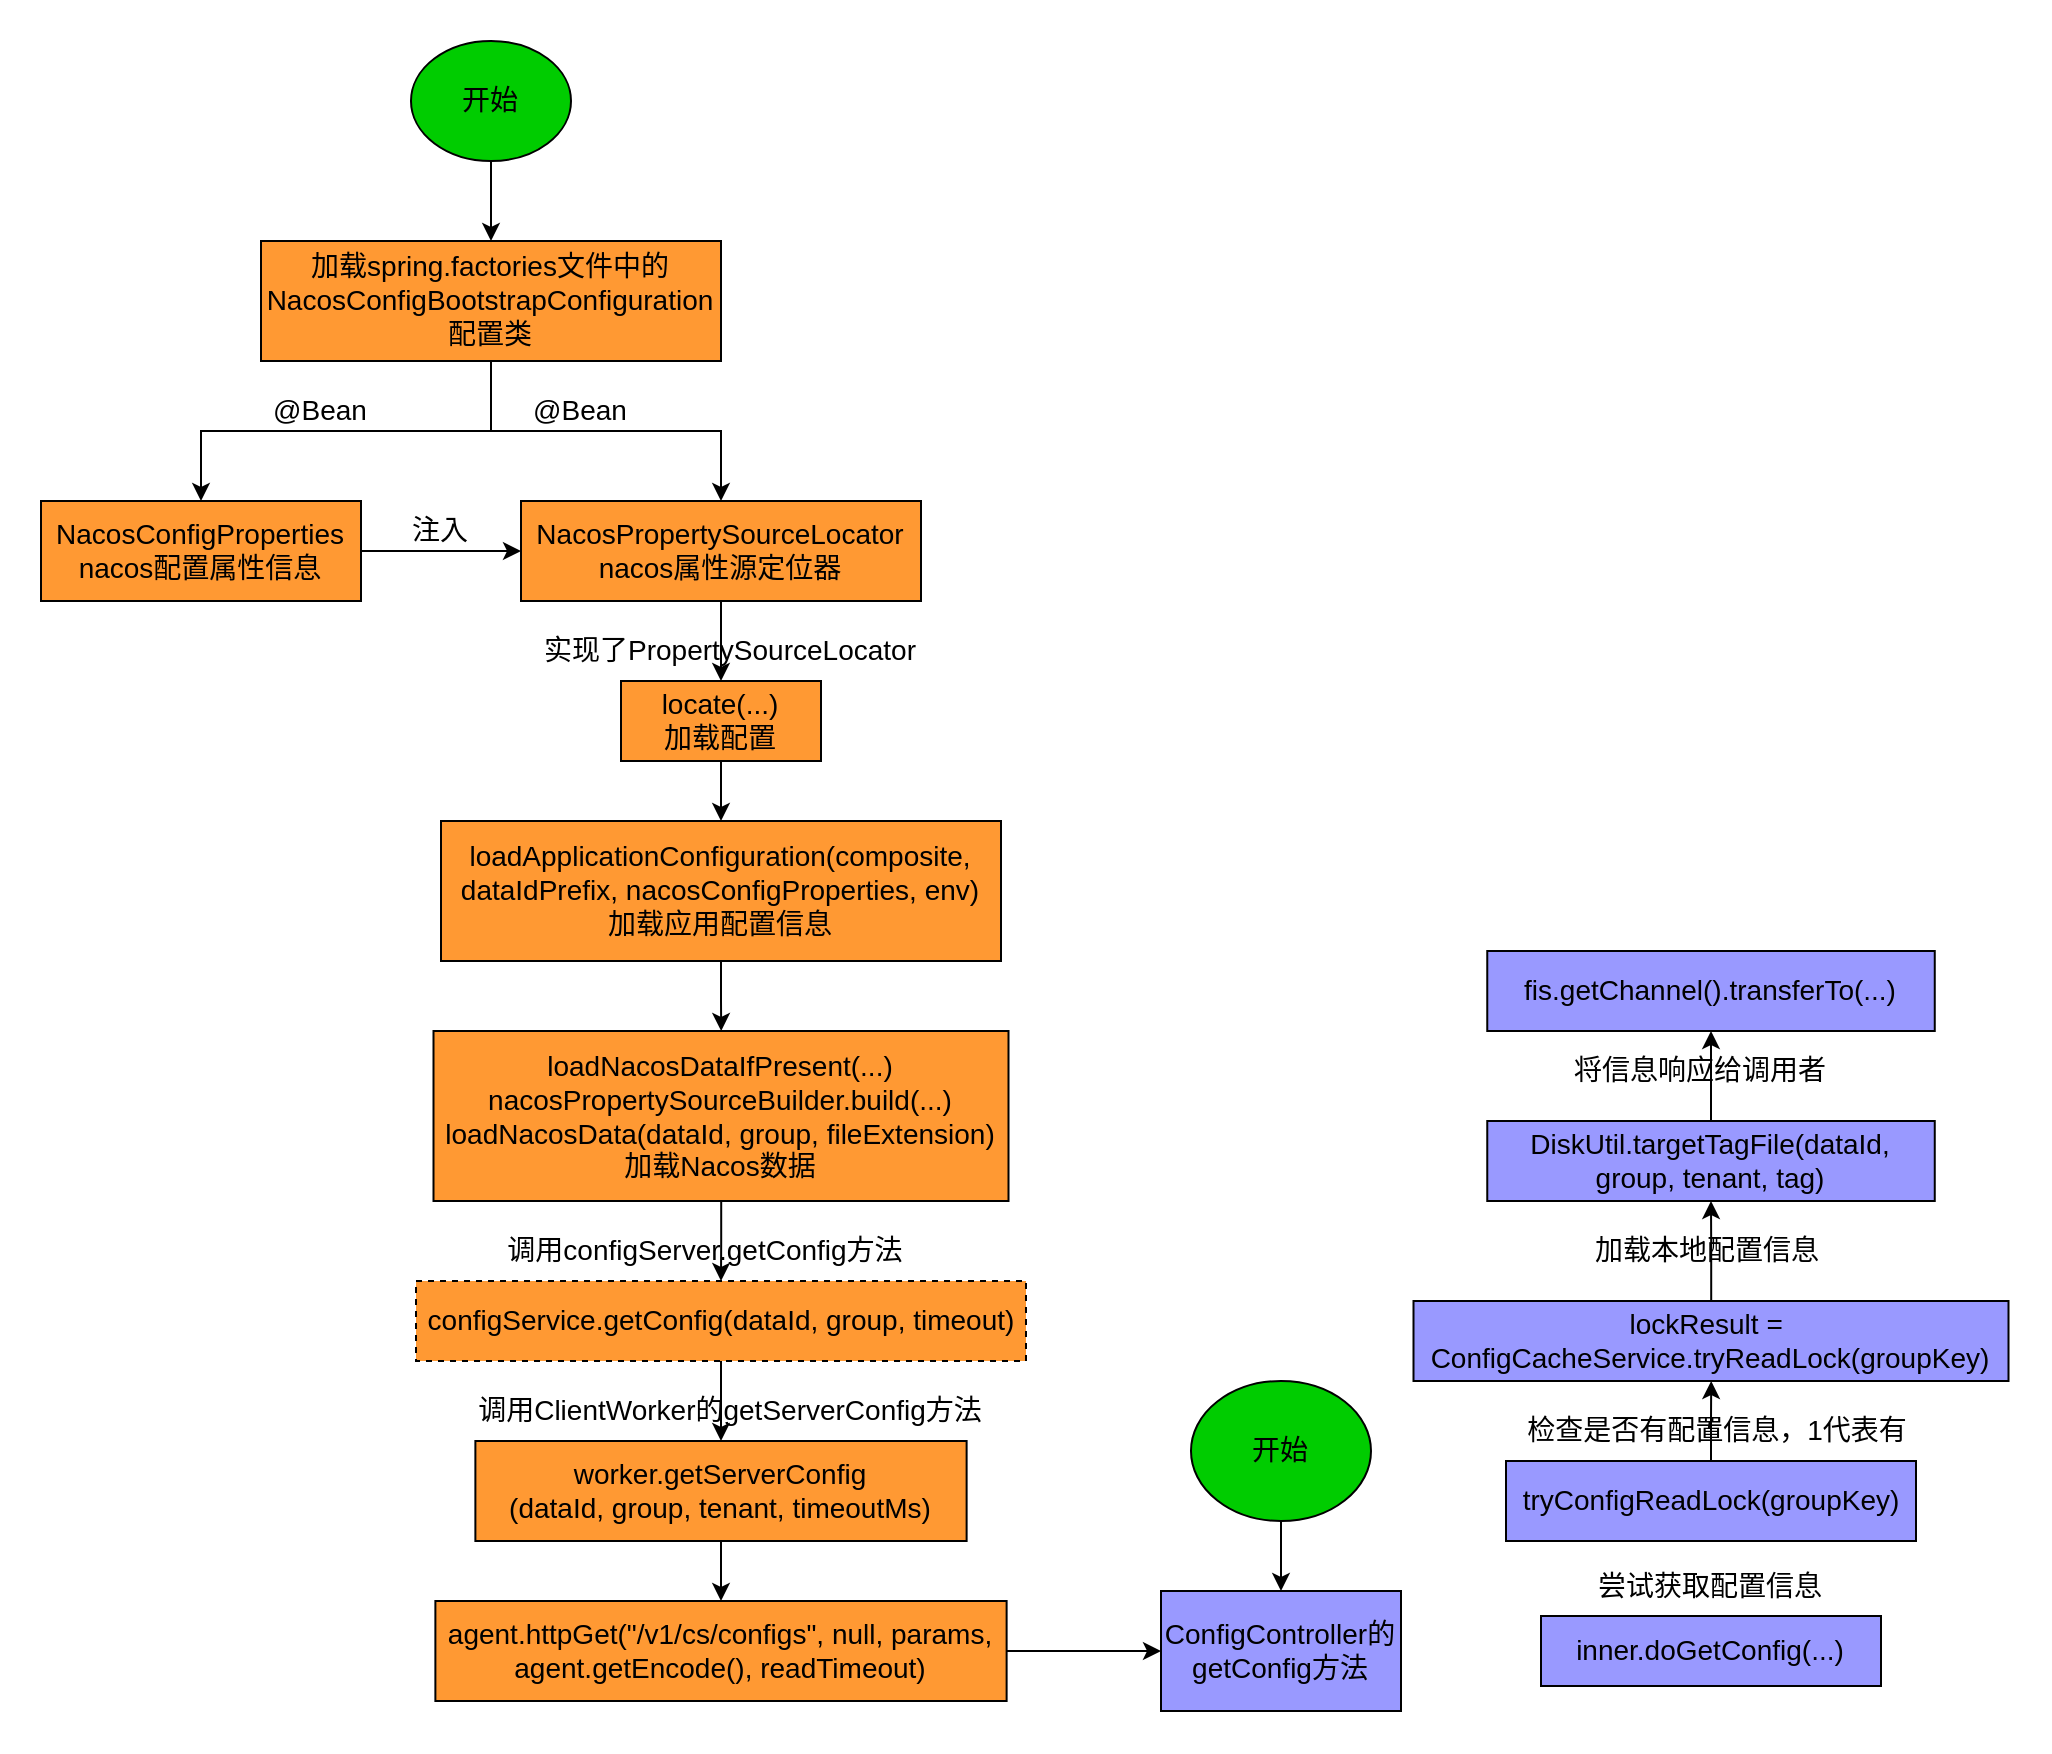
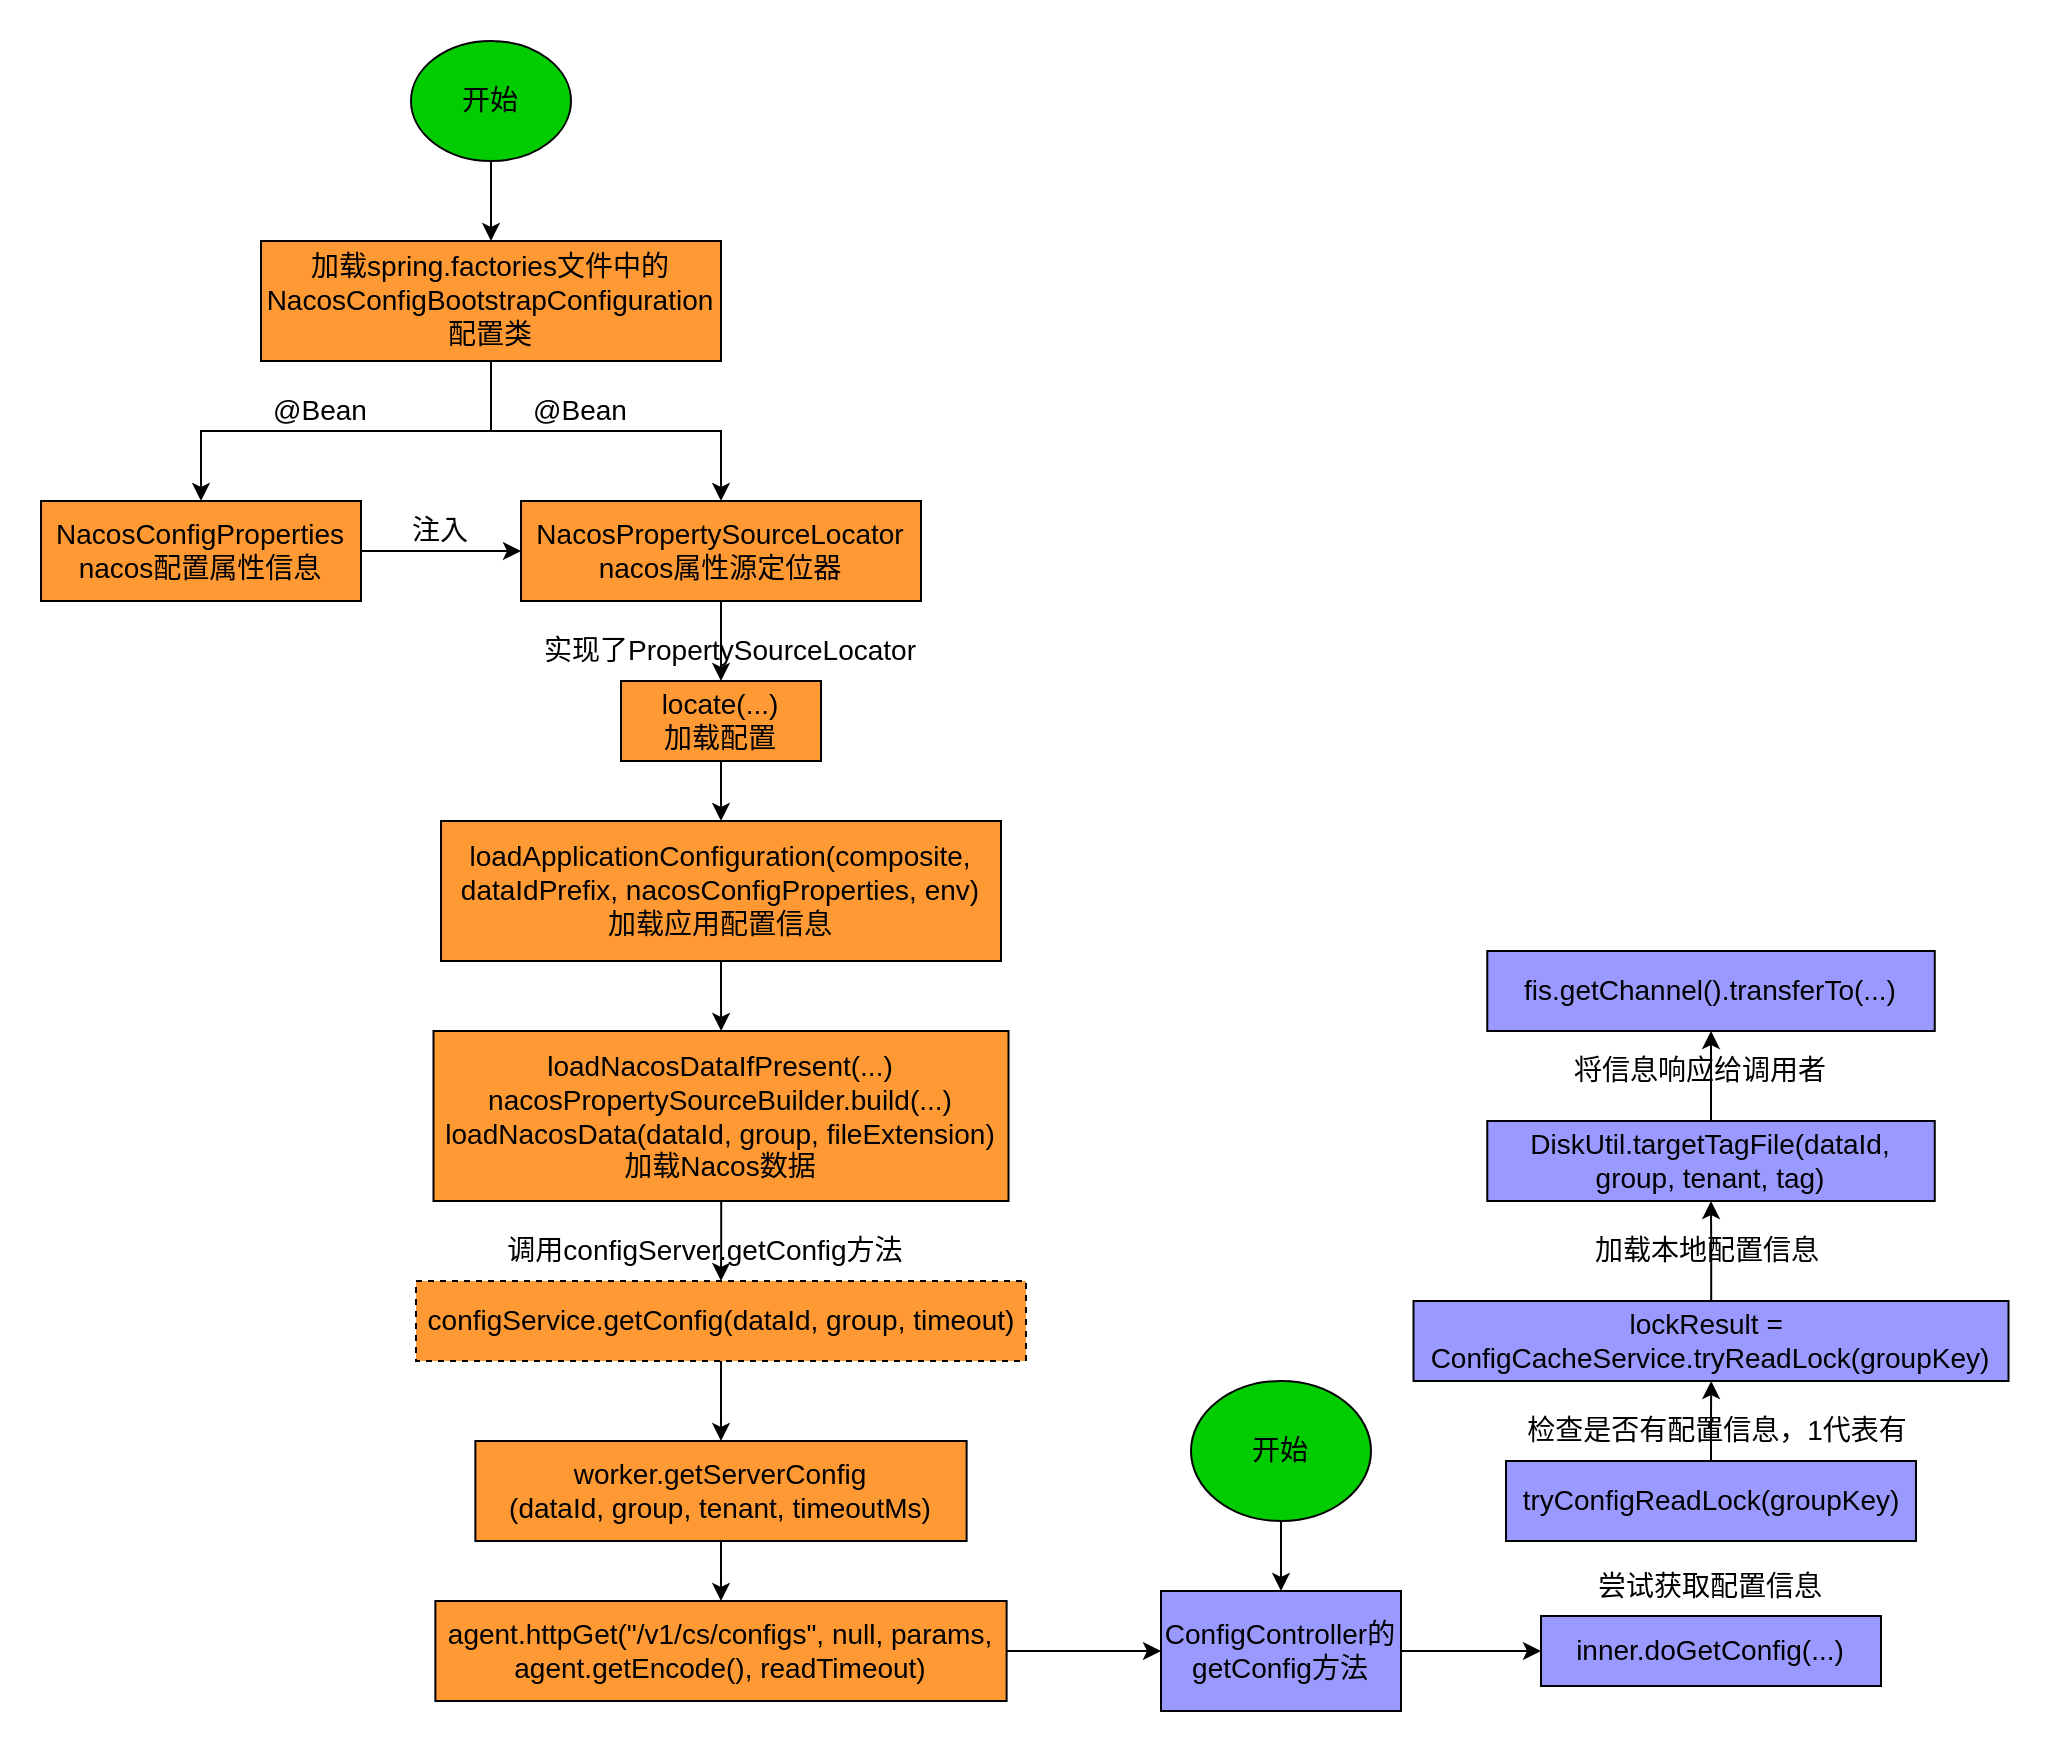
  <mxCell id="0" />
  <mxCell id="1" parent="0" />
  <mxCell id="2" style="edgeStyle=orthogonalEdgeStyle;rounded=0;orthogonalLoop=1;jettySize=auto;html=1;entryX=0.5;entryY=0;entryDx=0;entryDy=0;fontSize=14;" edge="1" parent="1" source="3" target="6"><mxGeometry relative="1" as="geometry" /></mxCell>
  <mxCell id="3" value="开始" style="ellipse;whiteSpace=wrap;html=1;fillColor=#00CC00;fontSize=14;" vertex="1" parent="1"><mxGeometry x="205" y="20" width="80" height="60" as="geometry" /></mxCell>
  <mxCell id="4" style="edgeStyle=orthogonalEdgeStyle;rounded=0;orthogonalLoop=1;jettySize=auto;html=1;exitX=0.5;exitY=1;exitDx=0;exitDy=0;entryX=0.5;entryY=0;entryDx=0;entryDy=0;fontSize=14;" edge="1" parent="1" source="6" target="8"><mxGeometry relative="1" as="geometry" /></mxCell>
  <mxCell id="5" style="edgeStyle=orthogonalEdgeStyle;rounded=0;orthogonalLoop=1;jettySize=auto;html=1;entryX=0.5;entryY=0;entryDx=0;entryDy=0;fontSize=14;" edge="1" parent="1" source="6" target="10"><mxGeometry relative="1" as="geometry" /></mxCell>
  <mxCell id="6" value="加载spring.factories文件中的NacosConfigBootstrapConfiguration&lt;br&gt;配置类" style="rounded=0;whiteSpace=wrap;html=1;fontSize=14;fillColor=#FF9933;" vertex="1" parent="1"><mxGeometry x="130" y="120" width="230" height="60" as="geometry" /></mxCell>
  <mxCell id="7" style="edgeStyle=orthogonalEdgeStyle;rounded=0;orthogonalLoop=1;jettySize=auto;html=1;exitX=1;exitY=0.5;exitDx=0;exitDy=0;entryX=0;entryY=0.5;entryDx=0;entryDy=0;fontSize=14;" edge="1" parent="1" source="8" target="10"><mxGeometry relative="1" as="geometry" /></mxCell>
  <mxCell id="8" value="NacosConfigProperties&lt;br&gt;nacos配置属性信息" style="rounded=0;whiteSpace=wrap;html=1;fontSize=14;fillColor=#FF9933;" vertex="1" parent="1"><mxGeometry x="20" y="250" width="160" height="50" as="geometry" /></mxCell>
  <mxCell id="9" value="" style="edgeStyle=orthogonalEdgeStyle;rounded=0;orthogonalLoop=1;jettySize=auto;html=1;fontSize=14;" edge="1" parent="1" source="10" target="15"><mxGeometry relative="1" as="geometry" /></mxCell>
  <mxCell id="10" value="NacosPropertySourceLocator&lt;br&gt;nacos属性源定位器" style="rounded=0;whiteSpace=wrap;html=1;fontSize=14;fillColor=#FF9933;" vertex="1" parent="1"><mxGeometry x="260" y="250" width="200" height="50" as="geometry" /></mxCell>
  <mxCell id="11" value="@Bean" style="text;html=1;strokeColor=none;fillColor=none;align=center;verticalAlign=middle;whiteSpace=wrap;rounded=0;fontSize=14;" vertex="1" parent="1"><mxGeometry x="130" y="190" width="60" height="30" as="geometry" /></mxCell>
  <mxCell id="12" value="@Bean" style="text;html=1;strokeColor=none;fillColor=none;align=center;verticalAlign=middle;whiteSpace=wrap;rounded=0;fontSize=14;" vertex="1" parent="1"><mxGeometry x="260" y="190" width="60" height="30" as="geometry" /></mxCell>
  <mxCell id="13" value="注入" style="text;html=1;strokeColor=none;fillColor=none;align=center;verticalAlign=middle;whiteSpace=wrap;rounded=0;fontSize=14;" vertex="1" parent="1"><mxGeometry x="190" y="250" width="60" height="30" as="geometry" /></mxCell>
  <mxCell id="14" value="" style="edgeStyle=orthogonalEdgeStyle;rounded=0;orthogonalLoop=1;jettySize=auto;html=1;fontSize=14;" edge="1" parent="1" source="15" target="18"><mxGeometry relative="1" as="geometry" /></mxCell>
  <mxCell id="15" value="locate(...)&lt;br&gt;加载配置" style="rounded=0;whiteSpace=wrap;html=1;fontSize=14;fillColor=#FF9933;" vertex="1" parent="1"><mxGeometry x="310" y="340" width="100" height="40" as="geometry" /></mxCell>
  <mxCell id="16" value="实现了PropertySourceLocator" style="text;html=1;strokeColor=none;fillColor=none;align=center;verticalAlign=middle;whiteSpace=wrap;rounded=0;fontSize=14;" vertex="1" parent="1"><mxGeometry x="260" y="310" width="210" height="30" as="geometry" /></mxCell>
  <mxCell id="17" value="" style="edgeStyle=orthogonalEdgeStyle;rounded=0;orthogonalLoop=1;jettySize=auto;html=1;fontSize=14;" edge="1" parent="1" source="18" target="20"><mxGeometry relative="1" as="geometry" /></mxCell>
  <mxCell id="18" value="loadApplicationConfiguration(composite, dataIdPrefix, nacosConfigProperties, env)&lt;br&gt;加载应用配置信息" style="whiteSpace=wrap;html=1;fontSize=14;fillColor=#FF9933;rounded=0;" vertex="1" parent="1"><mxGeometry x="220" y="410" width="280" height="70" as="geometry" /></mxCell>
  <mxCell id="19" value="" style="edgeStyle=orthogonalEdgeStyle;rounded=0;orthogonalLoop=1;jettySize=auto;html=1;fontSize=14;" edge="1" parent="1" source="20" target="22"><mxGeometry relative="1" as="geometry" /></mxCell>
  <mxCell id="20" value="loadNacosDataIfPresent(...)&lt;br&gt;nacosPropertySourceBuilder.build(...)&lt;br&gt;loadNacosData(dataId, group, fileExtension)&lt;br&gt;加载Nacos数据" style="whiteSpace=wrap;html=1;fontSize=14;fillColor=#FF9933;rounded=0;" vertex="1" parent="1"><mxGeometry x="216.25" y="515" width="287.5" height="85" as="geometry" /></mxCell>
  <mxCell id="21" value="" style="edgeStyle=orthogonalEdgeStyle;rounded=0;orthogonalLoop=1;jettySize=auto;html=1;fontSize=14;" edge="1" parent="1" source="22" target="25"><mxGeometry relative="1" as="geometry" /></mxCell>
  <mxCell id="22" value="configService.getConfig(dataId, group, timeout)" style="whiteSpace=wrap;html=1;fontSize=14;fillColor=#FF9933;rounded=0;dashed=1;" vertex="1" parent="1"><mxGeometry x="207.5" y="640" width="305" height="40" as="geometry" /></mxCell>
  <mxCell id="23" value="调用configServer.getConfig方法" style="text;html=1;strokeColor=none;fillColor=none;align=center;verticalAlign=middle;whiteSpace=wrap;rounded=0;fontSize=14;" vertex="1" parent="1"><mxGeometry x="205" y="610" width="295" height="30" as="geometry" /></mxCell>
  <mxCell id="24" value="" style="edgeStyle=orthogonalEdgeStyle;rounded=0;orthogonalLoop=1;jettySize=auto;html=1;fontSize=14;" edge="1" parent="1" source="25" target="28"><mxGeometry relative="1" as="geometry" /></mxCell>
  <mxCell id="25" value="worker.getServerConfig&lt;br&gt;(dataId, group, tenant, timeoutMs)" style="whiteSpace=wrap;html=1;fontSize=14;fillColor=#FF9933;rounded=0;" vertex="1" parent="1"><mxGeometry x="237.19" y="720" width="245.62" height="50" as="geometry" /></mxCell>
- <mxCell id="26" value="调用ClientWorker的getServerConfig方法" style="text;html=1;strokeColor=none;fillColor=none;align=center;verticalAlign=middle;whiteSpace=wrap;rounded=0;fontSize=14;" vertex="1" parent="1"><mxGeometry x="190" y="690" width="350" height="30" as="geometry" /></mxCell>
  <mxCell id="27" value="" style="edgeStyle=orthogonalEdgeStyle;rounded=0;orthogonalLoop=1;jettySize=auto;html=1;fontSize=14;" edge="1" parent="1" source="28" target="30"><mxGeometry relative="1" as="geometry" /></mxCell>
  <mxCell id="28" value="agent.httpGet(&quot;/v1/cs/configs&quot;, null, params, agent.getEncode(), readTimeout)" style="whiteSpace=wrap;html=1;fontSize=14;fillColor=#FF9933;rounded=0;" vertex="1" parent="1"><mxGeometry x="217.19" y="800" width="285.62" height="50" as="geometry" /></mxCell>
+ <mxCell id="29" value="" style="edgeStyle=orthogonalEdgeStyle;rounded=0;orthogonalLoop=1;jettySize=auto;html=1;fontSize=14;" edge="1" parent="1" source="30" target="33"><mxGeometry relative="1" as="geometry" /></mxCell>
  <mxCell id="30" value="ConfigController的getConfig方法" style="whiteSpace=wrap;html=1;fontSize=14;fillColor=#9999FF;rounded=0;" vertex="1" parent="1"><mxGeometry x="580" y="795" width="120" height="60" as="geometry" /></mxCell>
  <mxCell id="31" style="edgeStyle=orthogonalEdgeStyle;rounded=0;orthogonalLoop=1;jettySize=auto;html=1;entryX=0.5;entryY=0;entryDx=0;entryDy=0;fontSize=14;" edge="1" parent="1" source="32" target="30"><mxGeometry relative="1" as="geometry" /></mxCell>
  <mxCell id="32" value="开始" style="ellipse;whiteSpace=wrap;html=1;fontSize=14;fillColor=#00CC00;" vertex="1" parent="1"><mxGeometry x="595" y="690" width="90" height="70" as="geometry" /></mxCell>
  <mxCell id="33" value="inner.doGetConfig(...)" style="whiteSpace=wrap;html=1;fontSize=14;fillColor=#9999FF;rounded=0;" vertex="1" parent="1"><mxGeometry x="770" y="807.5" width="170" height="35" as="geometry" /></mxCell>
  <mxCell id="34" value="" style="edgeStyle=orthogonalEdgeStyle;rounded=0;orthogonalLoop=1;jettySize=auto;html=1;fontSize=14;" edge="1" parent="1" source="35" target="37"><mxGeometry relative="1" as="geometry" /></mxCell>
  <mxCell id="35" value="tryConfigReadLock(groupKey)" style="whiteSpace=wrap;html=1;fontSize=14;fillColor=#9999FF;rounded=0;" vertex="1" parent="1"><mxGeometry x="752.5" y="730" width="205" height="40" as="geometry" /></mxCell>
  <mxCell id="36" value="" style="edgeStyle=orthogonalEdgeStyle;rounded=0;orthogonalLoop=1;jettySize=auto;html=1;fontSize=14;" edge="1" parent="1" source="37" target="39"><mxGeometry relative="1" as="geometry" /></mxCell>
  <mxCell id="37" value="lockResult =&amp;nbsp;&lt;br&gt;ConfigCacheService.tryReadLock(groupKey)" style="whiteSpace=wrap;html=1;fontSize=14;fillColor=#9999FF;rounded=0;" vertex="1" parent="1"><mxGeometry x="706.25" y="650" width="297.5" height="40" as="geometry" /></mxCell>
  <mxCell id="38" value="" style="edgeStyle=orthogonalEdgeStyle;rounded=0;orthogonalLoop=1;jettySize=auto;html=1;fontSize=14;" edge="1" parent="1" source="39" target="43"><mxGeometry relative="1" as="geometry" /></mxCell>
  <mxCell id="39" value="DiskUtil.targetTagFile(dataId, group, tenant, tag)" style="whiteSpace=wrap;html=1;fontSize=14;fillColor=#9999FF;rounded=0;" vertex="1" parent="1"><mxGeometry x="743.13" y="560" width="223.75" height="40" as="geometry" /></mxCell>
  <mxCell id="40" value="尝试获取配置信息" style="text;html=1;strokeColor=none;fillColor=none;align=center;verticalAlign=middle;whiteSpace=wrap;rounded=0;fontSize=14;" vertex="1" parent="1"><mxGeometry x="760.01" y="777.5" width="190" height="30" as="geometry" /></mxCell>
  <mxCell id="41" value="检查是否有配置信息，1代表有" style="text;html=1;strokeColor=none;fillColor=none;align=center;verticalAlign=middle;whiteSpace=wrap;rounded=0;fontSize=14;" vertex="1" parent="1"><mxGeometry x="749.88" y="700" width="217" height="30" as="geometry" /></mxCell>
  <mxCell id="42" value="加载本地配置信息" style="text;html=1;strokeColor=none;fillColor=none;align=center;verticalAlign=middle;whiteSpace=wrap;rounded=0;fontSize=14;" vertex="1" parent="1"><mxGeometry x="767" y="610" width="173" height="30" as="geometry" /></mxCell>
  <mxCell id="43" value="fis.getChannel().transferTo(...)" style="whiteSpace=wrap;html=1;fontSize=14;fillColor=#9999FF;rounded=0;" vertex="1" parent="1"><mxGeometry x="743.13" y="475" width="223.75" height="40" as="geometry" /></mxCell>
  <mxCell id="44" value="将信息响应给调用者" style="text;html=1;strokeColor=none;fillColor=none;align=center;verticalAlign=middle;whiteSpace=wrap;rounded=0;fontSize=14;" vertex="1" parent="1"><mxGeometry x="770" y="520" width="160" height="30" as="geometry" /></mxCell>
